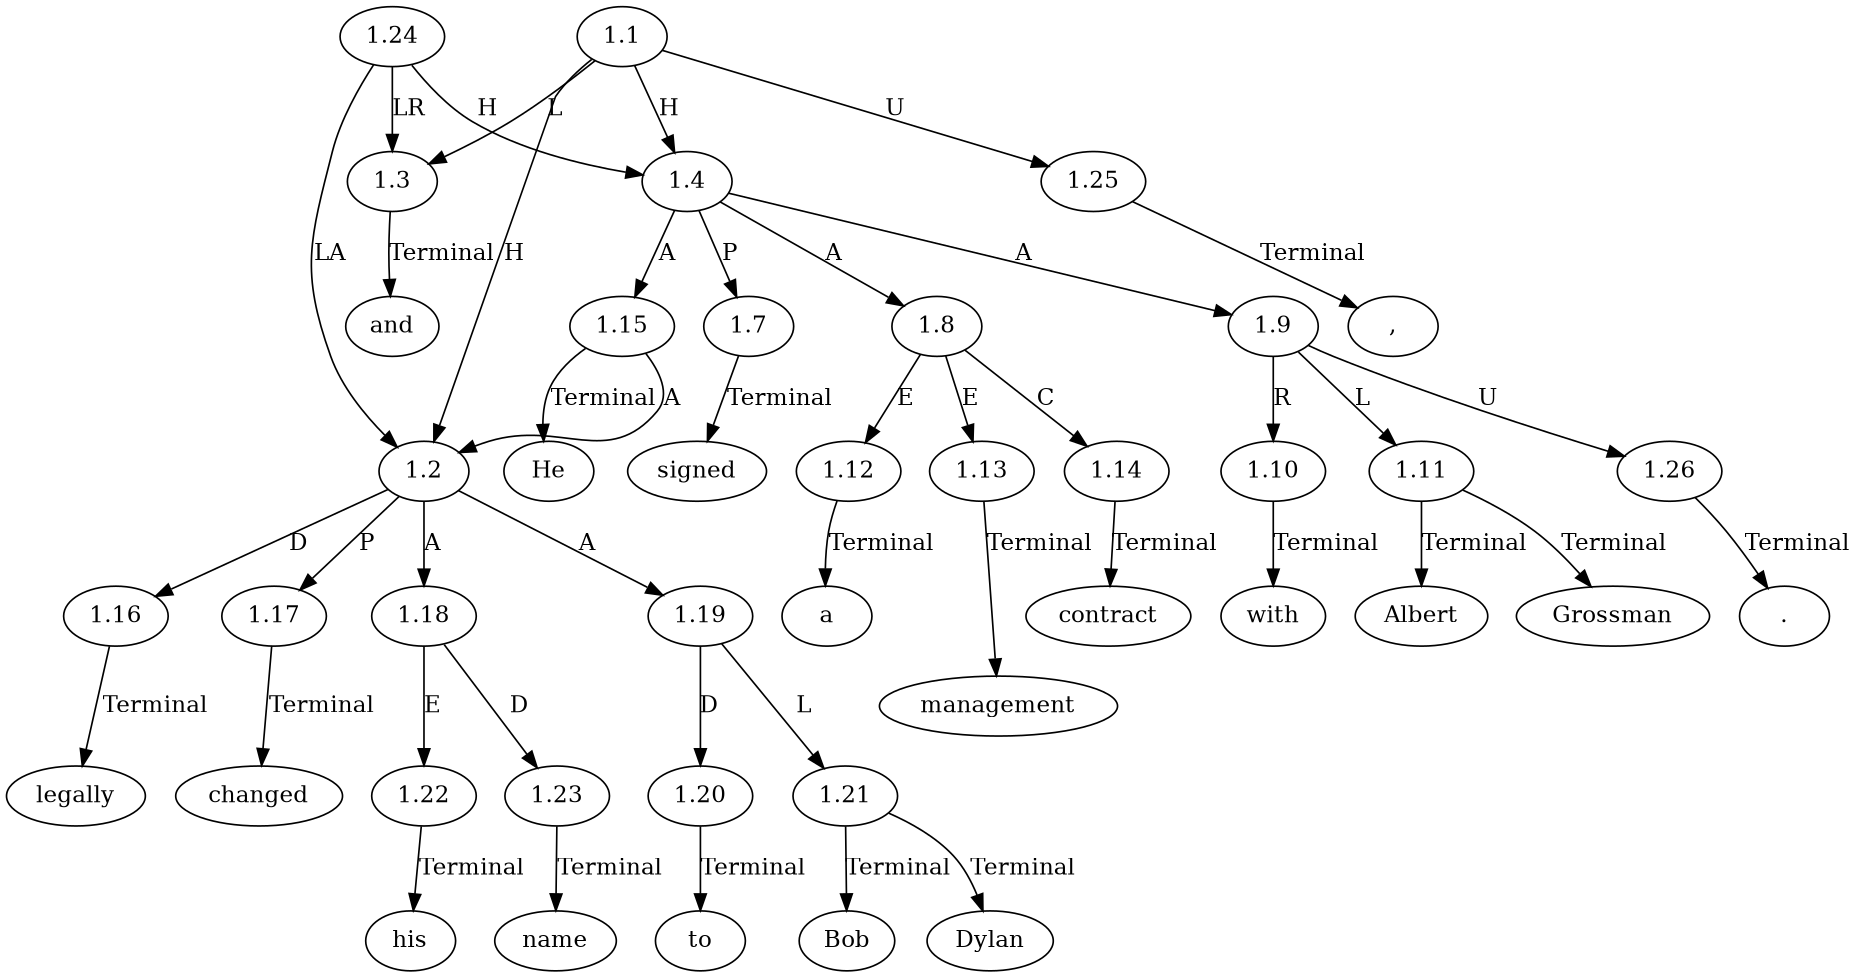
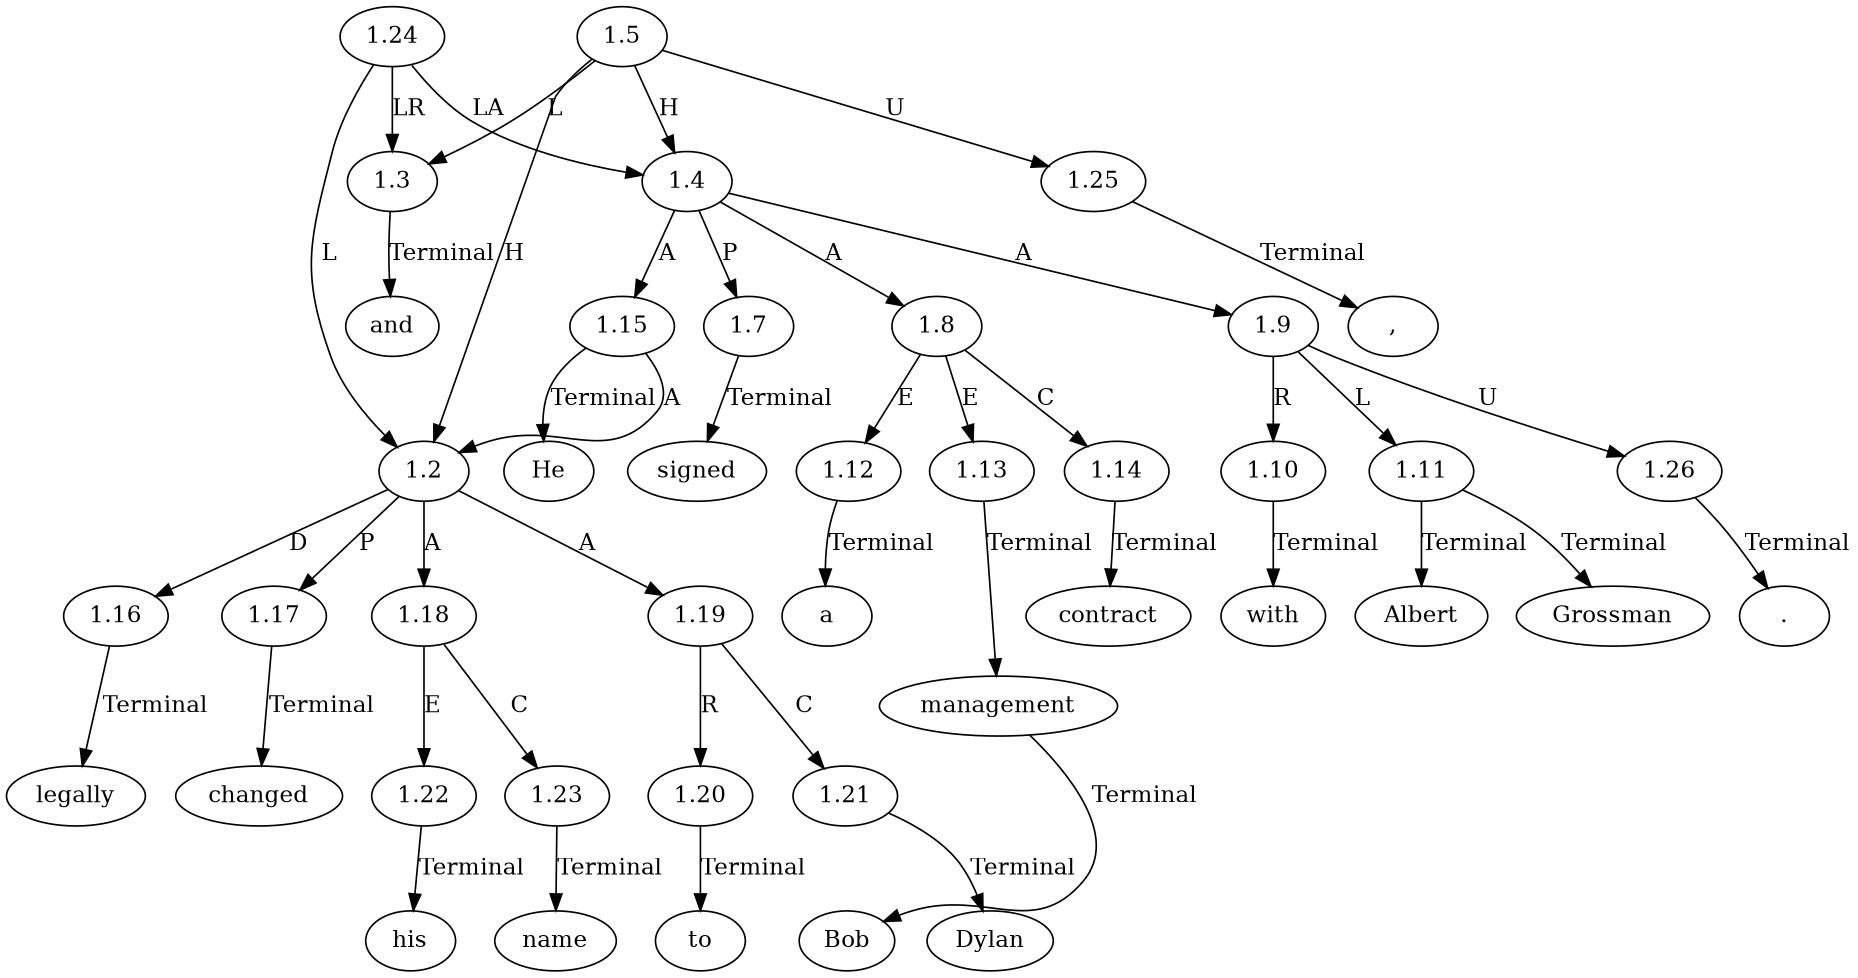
  digraph {
    node [ordering=out]
    edge [ordering=out]
    n1 [label=He]
    n2 [label=and]
    n3 [label=signed]
    n4 [label=a]
    n5 [label=management]
    n6 [label=contract]
    n7 [label=with]
    n8 [label=Albert]
    n9 [label=Grossman]
    n10 [label="."]
    n11 [label=legally]
    n12 [label=changed]
    n13 [label=his]
    n14 [label=name]
    n15 [label=to]
    n16 [label=Bob]
    n17 [label=Dylan]
    n18 [label=","]
-   n19 [label=1.1]
+   n19 [label=1.5]
    n20 [label=1.2]
    n21 [label=1.3]
    n22 [label=1.4]
    n23 [label=1.25]
    n24 [label=1.16]
    n25 [label=1.17]
    n26 [label=1.18]
    n27 [label=1.19]
    n28 [label=1.15]
    n29 [label=1.7]
    n30 [label=1.8]
    n31 [label=1.9]
    n32 [label=1.22]
    n33 [label=1.23]
    n34 [label=1.20]
    n35 [label=1.21]
    n36 [label=1.12]
    n37 [label=1.13]
    n38 [label=1.14]
    n39 [label=1.10]
    n40 [label=1.11]
    n41 [label=1.26]
    n42 [label=1.24]
    n19 -> n20 [label=H]
    n19 -> n21 [label=L]
    n19 -> n22 [label=H]
    n19 -> n23 [label=U]
    n20 -> n24 [label=D]
    n20 -> n25 [label=P]
    n20 -> n26 [label=A]
    n20 -> n27 [label=A]
    n21 -> n2 [label=Terminal]
    n22 -> n28 [label=A]
    n22 -> n29 [label=P]
    n22 -> n30 [label=A]
    n22 -> n31 [label=A]
    n23 -> n18 [label=Terminal]
    n24 -> n11 [label=Terminal]
    n25 -> n12 [label=Terminal]
    n26 -> n32 [label=E]
-   n26 -> n33 [label=D]
-   n27 -> n34 [label=D]
-   n27 -> n35 [label=L]
+   n26 -> n33 [label=C]
+   n27 -> n34 [label=R]
+   n27 -> n35 [label=C]
    n28 -> n1 [label=Terminal]
    n28 -> n20 [label=A]
    n29 -> n3 [label=Terminal]
    n30 -> n36 [label=E]
    n30 -> n37 [label=E]
    n30 -> n38 [label=C]
    n31 -> n39 [label=R]
    n31 -> n40 [label=L]
    n31 -> n41 [label=U]
    n32 -> n13 [label=Terminal]
    n33 -> n14 [label=Terminal]
    n34 -> n15 [label=Terminal]
-   n35 -> n16 [label=Terminal]
+   n5 -> n16 [label=Terminal]
    n35 -> n17 [label=Terminal]
    n36 -> n4 [label=Terminal]
    n37 -> n5 [label=Terminal]
    n38 -> n6 [label=Terminal]
    n39 -> n7 [label=Terminal]
    n40 -> n8 [label=Terminal]
    n40 -> n9 [label=Terminal]
    n41 -> n10 [label=Terminal]
-   n42 -> n20 [label=LA]
+   n42 -> n20 [label=L]
    n42 -> n21 [label=LR]
-   n42 -> n22 [label=H]
+   n42 -> n22 [label=LA]
  }
